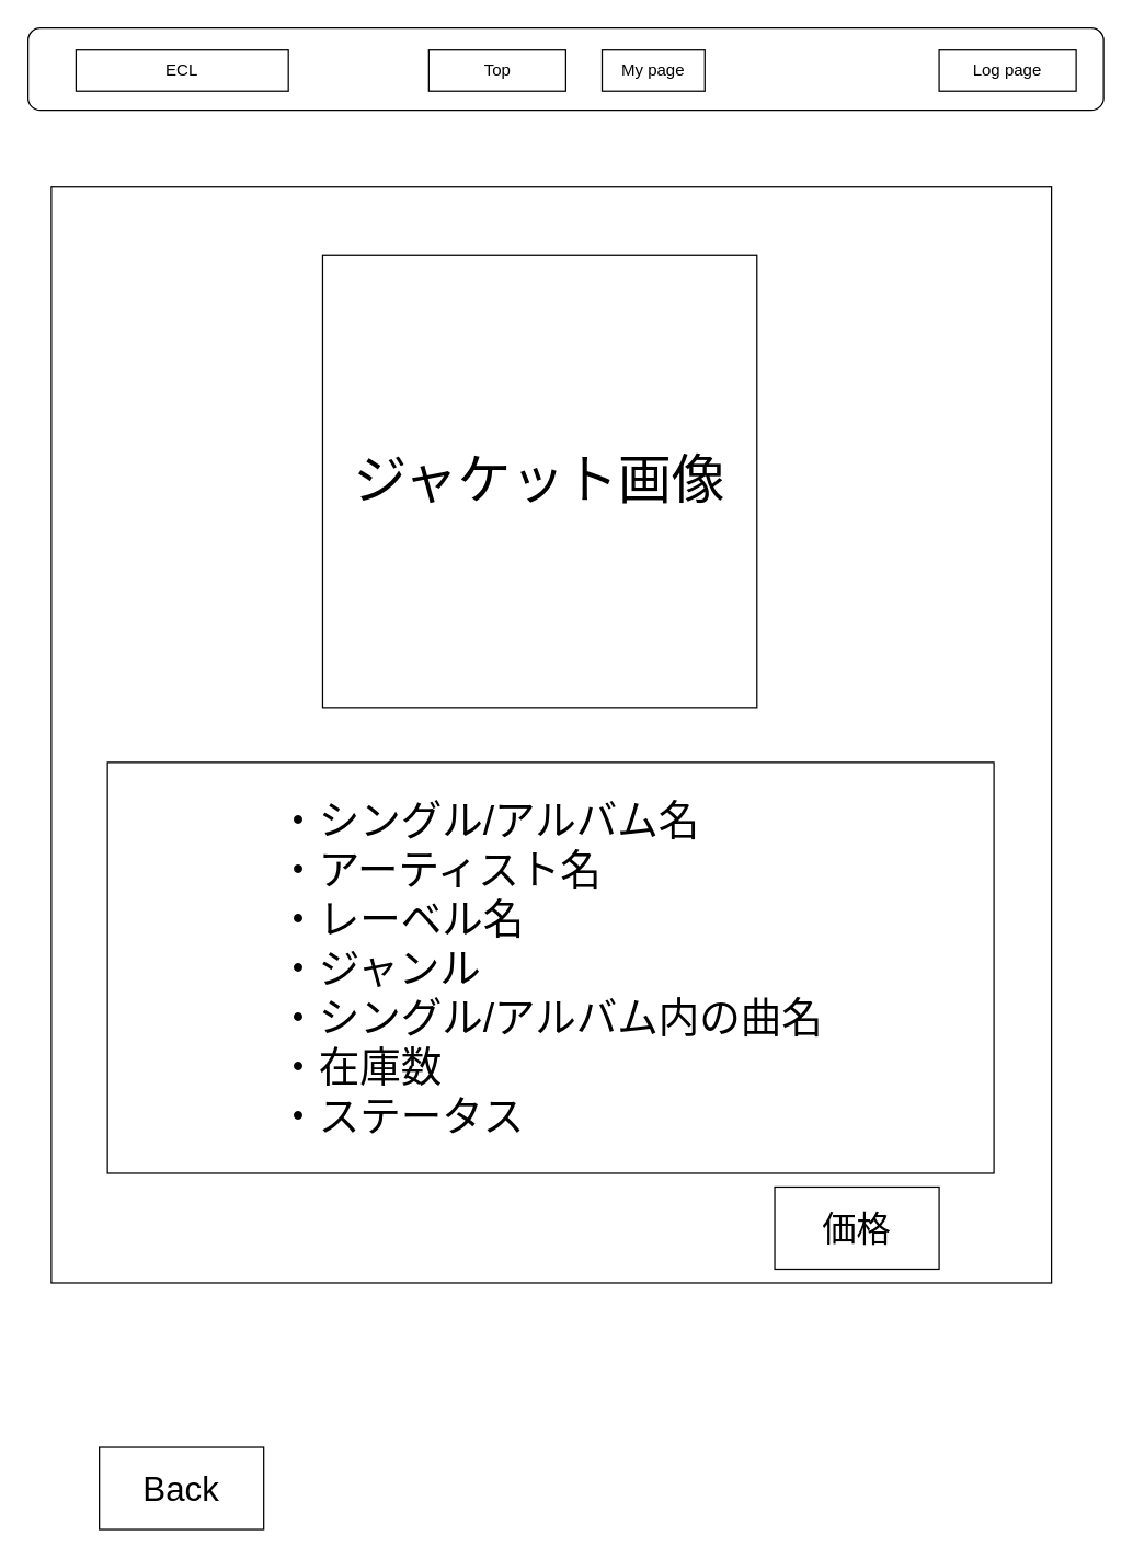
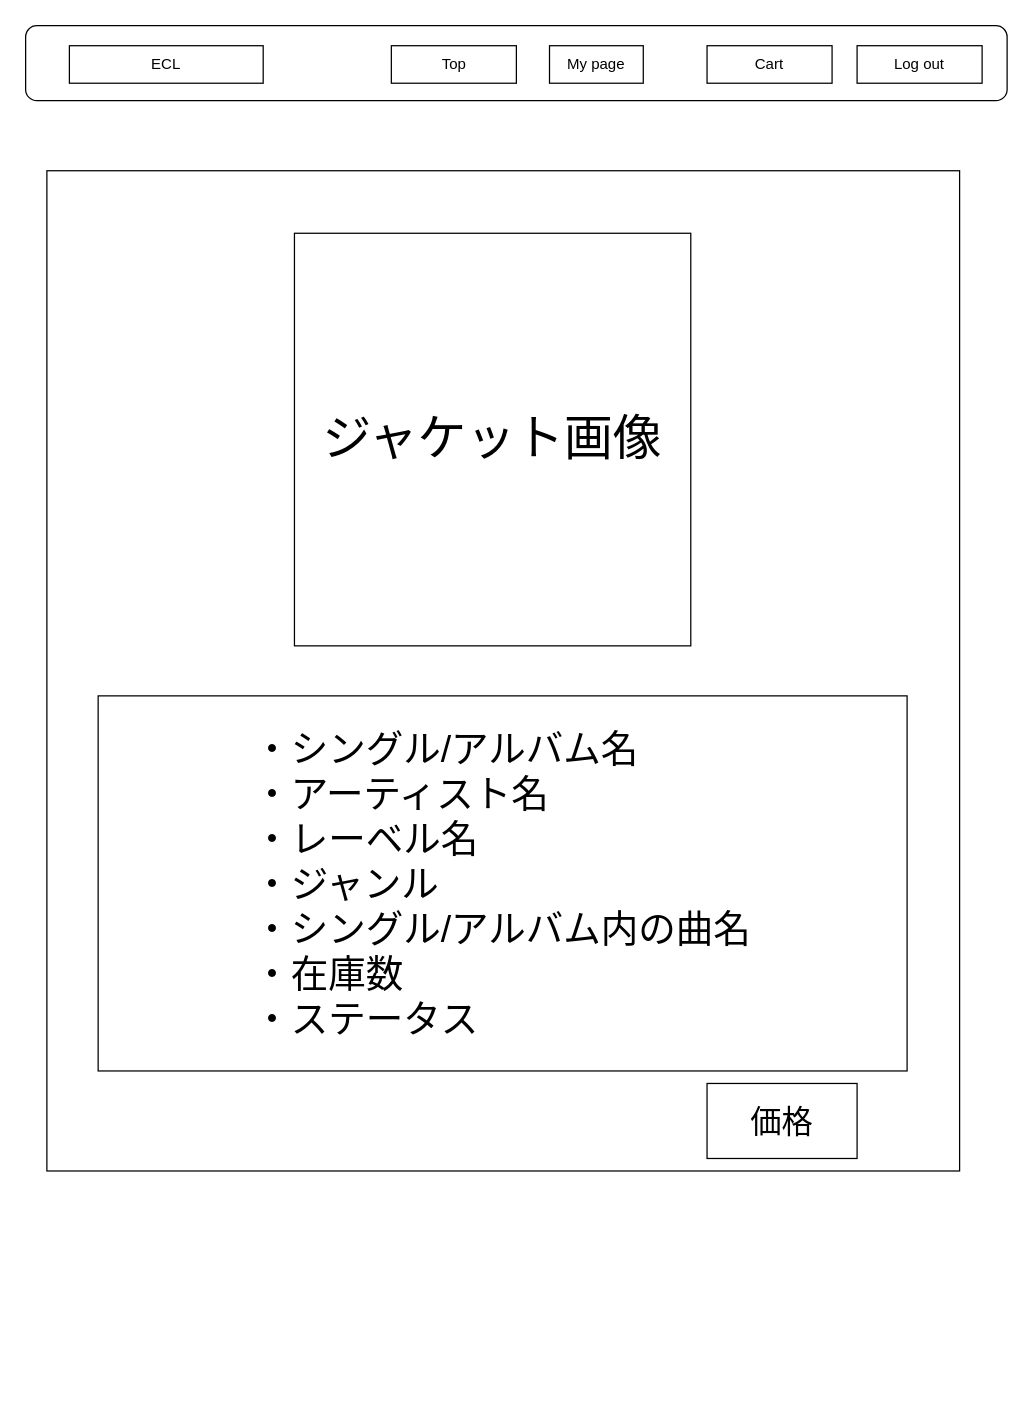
  <mxCell id="0" />
  <mxCell id="1" parent="0" />
  <mxCell id="2" value="" style="rounded=0;whiteSpace=wrap;html=1;" vertex="1" parent="1"><mxGeometry x="37" y="136" width="730" height="800" as="geometry" /></mxCell>
  <mxCell id="3" value="&lt;font style=&quot;font-size: 39px&quot;&gt;ジャケット画像&lt;/font&gt;" style="rounded=0;whiteSpace=wrap;html=1;" vertex="1" parent="1"><mxGeometry x="235" y="186" width="317" height="330" as="geometry" /></mxCell>
  <mxCell id="4" value="" style="rounded=1;whiteSpace=wrap;html=1;" vertex="1" parent="1"><mxGeometry x="20" y="20" width="785" height="60" as="geometry" /></mxCell>
  <mxCell id="5" value="ECL" style="rounded=0;whiteSpace=wrap;html=1;" vertex="1" parent="1"><mxGeometry x="55" y="36" width="155" height="30" as="geometry" /></mxCell>
  <mxCell id="6" value="Top" style="rounded=0;whiteSpace=wrap;html=1;" vertex="1" parent="1"><mxGeometry x="312.5" y="36" width="100" height="30" as="geometry" /></mxCell>
- <mxCell id="8" value="Log page" style="rounded=0;whiteSpace=wrap;html=1;" vertex="1" parent="1"><mxGeometry x="685" y="36" width="100" height="30" as="geometry" /></mxCell>
+ <mxCell id="7" value="Cart" style="rounded=0;whiteSpace=wrap;html=1;" vertex="1" parent="1"><mxGeometry x="565" y="36" width="100" height="30" as="geometry" /></mxCell>
+ <mxCell id="8" value="Log out" style="rounded=0;whiteSpace=wrap;html=1;" vertex="1" parent="1"><mxGeometry x="685" y="36" width="100" height="30" as="geometry" /></mxCell>
  <mxCell id="9" value="My page" style="rounded=0;whiteSpace=wrap;html=1;" vertex="1" parent="1"><mxGeometry x="439" y="36" width="75" height="30" as="geometry" /></mxCell>
- <mxCell id="10" value="&lt;font style=&quot;font-size: 25px&quot;&gt;Back&lt;/font&gt;" style="rounded=0;whiteSpace=wrap;html=1;" vertex="1" parent="1"><mxGeometry x="72" y="1056" width="120" height="60" as="geometry" /></mxCell>
  <mxCell id="11" value="&lt;div style=&quot;text-align: left ; font-size: 30px&quot;&gt;&lt;span&gt;&lt;font style=&quot;font-size: 30px&quot;&gt;・シングル/アルバム名&lt;/font&gt;&lt;/span&gt;&lt;/div&gt;&lt;div style=&quot;text-align: left ; font-size: 30px&quot;&gt;&lt;span&gt;&lt;font style=&quot;font-size: 30px&quot;&gt;・アーティスト名&lt;/font&gt;&lt;/span&gt;&lt;/div&gt;&lt;div style=&quot;text-align: left ; font-size: 30px&quot;&gt;&lt;span&gt;&lt;font style=&quot;font-size: 30px&quot;&gt;・レーベル名&lt;/font&gt;&lt;/span&gt;&lt;/div&gt;&lt;div style=&quot;text-align: left ; font-size: 30px&quot;&gt;&lt;span&gt;&lt;font style=&quot;font-size: 30px&quot;&gt;・ジャンル&lt;/font&gt;&lt;/span&gt;&lt;/div&gt;&lt;div style=&quot;text-align: left ; font-size: 30px&quot;&gt;&lt;span&gt;&lt;font style=&quot;font-size: 30px&quot;&gt;・シングル/アルバム内の曲名&lt;/font&gt;&lt;/span&gt;&lt;/div&gt;&lt;div style=&quot;text-align: left ; font-size: 30px&quot;&gt;&lt;span&gt;&lt;font style=&quot;font-size: 30px&quot;&gt;・在庫数&lt;/font&gt;&lt;/span&gt;&lt;/div&gt;&lt;div style=&quot;text-align: left ; font-size: 30px&quot;&gt;&lt;span&gt;&lt;font style=&quot;font-size: 30px&quot;&gt;・ステータス&lt;/font&gt;&lt;/span&gt;&lt;/div&gt;" style="rounded=0;whiteSpace=wrap;html=1;" vertex="1" parent="1"><mxGeometry x="78" y="556" width="647" height="300" as="geometry" /></mxCell>
  <mxCell id="12" value="&lt;font style=&quot;font-size: 25px&quot;&gt;価格&lt;/font&gt;" style="rounded=0;whiteSpace=wrap;html=1;" vertex="1" parent="1"><mxGeometry x="565" y="866" width="120" height="60" as="geometry" /></mxCell>
